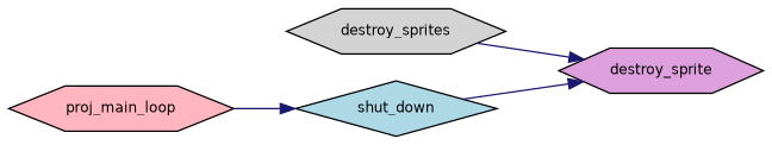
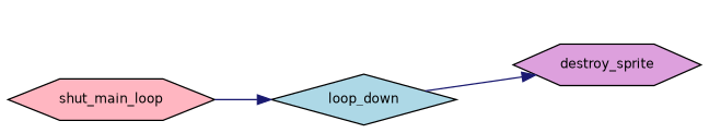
  digraph {
    fontname="DejaVu Sans"
    rankdir=RL
    node [color=black fontname="DejaVu Sans" fontsize=10 shape=hexagon style=filled]
    edge [color=midnightblue dir=back fontname="DejaVu Sans" fontsize=10 labelfontname=Helvetica labelfontsize=10 style=solid]
    n1 [fillcolor=plum fontcolor=black height=0.2 label=destroy_sprite width=0.4]
-   n2 [fillcolor=lightgrey height=0.2 label=destroy_sprites width=0.4]
-   n3 [fillcolor=lightblue height=0.2 label=shut_down shape=diamond width=0.4]
-   n4 [fillcolor=lightpink height=0.2 label=proj_main_loop width=0.4]
-   n1 -> n2
+   n3 [fillcolor=lightblue height=0.2 label=loop_down shape=diamond width=0.4]
+   n4 [fillcolor=lightpink height=0.2 label=shut_main_loop width=0.4]
    n1 -> n3
    n3 -> n4
  }
